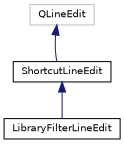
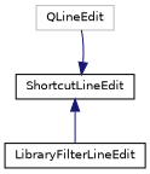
  digraph {
    rankdir=TB
    node [color=black fillcolor=white fontname=Helvetica fontsize=10 shape=record style=filled]
    edge [color=midnightblue dir=back fontname=Helvetica fontsize=10 labelfontname=Helvetica labelfontsize=10 style=solid]
    n1 [color=grey75 height=0.2 label=QLineEdit width=0.4]
    n2 [height=0.2 label=ShortcutLineEdit width=0.4]
    n3 [height=0.2 label=LibraryFilterLineEdit width=0.4]
-   n1 -> n2
+   n2 -> n1
    n2 -> n3
  }
